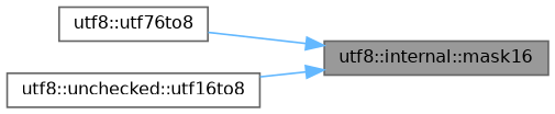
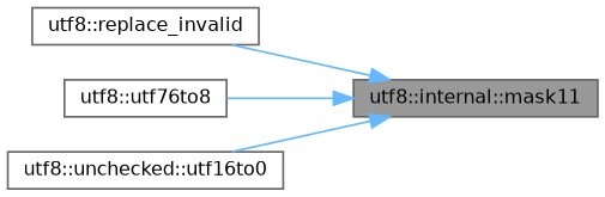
  digraph {
    rankdir=RL
    node [color=grey40 fillcolor=white fontname=Helvetica fontsize=10 shape=box style=filled]
    edge [color=steelblue1 dir=back fontname=Helvetica fontsize=10 labelfontname=Helvetica labelfontsize=10 style=solid]
-   n1 [color=gray40 fillcolor=grey60 fontcolor=black height=0.2 label="utf8::internal::mask16" width=0.4]
+   n1 [color=gray40 fillcolor=grey60 fontcolor=black height=0.2 label="utf8::internal::mask11" width=0.4]
+   n2 [height=0.2 label="utf8::replace_invalid" width=0.4]
    n3 [height=0.2 label="utf8::utf76to8" width=0.4]
-   n4 [height=0.2 label="utf8::unchecked::utf16to8" width=0.4]
+   n4 [height=0.2 label="utf8::unchecked::utf16to0" width=0.4]
+   n1 -> n2
    n1 -> n3
    n1 -> n4
  }
